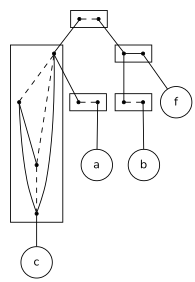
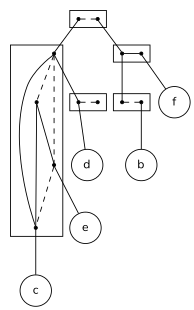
  strict digraph {
    compound=true
    fontname=Nunito
    fontsize=12
    newrank=true
    node [fontname=Nunito shape=point]
    edge [arrowhead=none fontname=Nunito]
    s_gecad
    s_hbf
    s_da
    s_g
    s_e
    s_c
    s_hb
    s_f
    s_d
    s_a
    s_h
    s_b
+   e [shape=circle]
    c [shape=circle]
    f [shape=circle]
-   a [shape=circle]
+   d [shape=circle]
    b [shape=circle]
    subgraph cluster_1 {
      rank=same
      s_gecad
      s_hbf
    }
    subgraph cluster_2 {
      s_da
      s_g
      s_e
      s_c
    }
    subgraph cluster_3 {
      rank=same
      s_hb
      s_f
    }
    subgraph cluster_4 {
      rank=same
      s_d
      s_a
    }
    subgraph cluster_5 {
      rank=same
      s_h
      s_b
    }
    s_gecad -> s_hbf [color=black style=dashed]
    s_gecad -> s_da
    s_hbf -> s_hb
    s_da -> s_g [color=black style=dashed]
    s_da -> s_e [color=black style=dashed]
    s_da -> s_c [color=black style=solid]
    s_da -> s_d
    s_g -> s_e [color=black style=solid]
    s_g -> s_c [color=black style=solid]
    s_e -> s_c [color=black style=dashed]
+   s_e -> e
    s_c -> c
    s_hb -> s_f [color=black style=solid]
    s_hb -> s_h
    s_f -> f
    s_d -> s_a [color=black style=dashed]
-   s_a -> a
+   s_d -> d
    s_h -> s_b [color=black style=dashed]
    s_b -> b
  }
